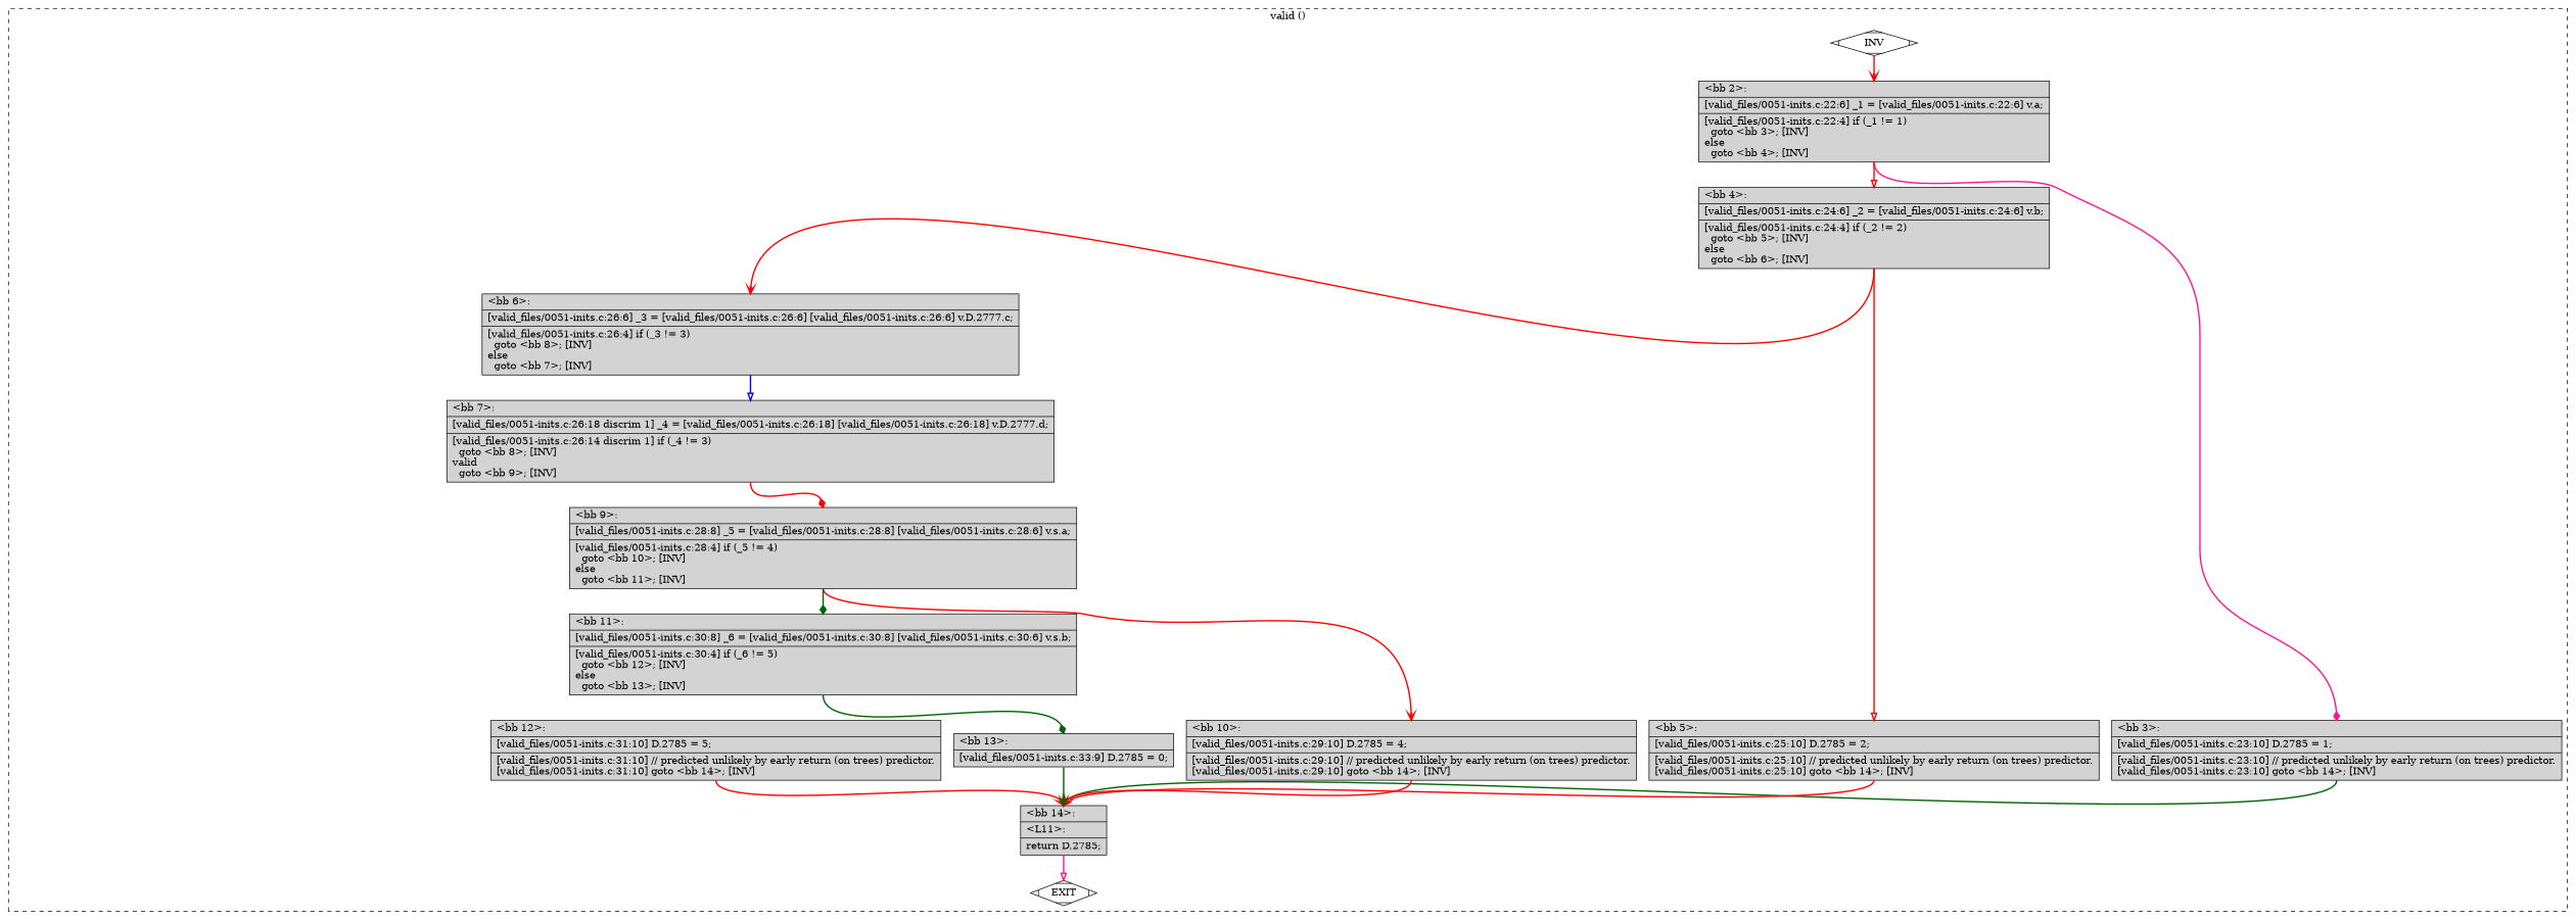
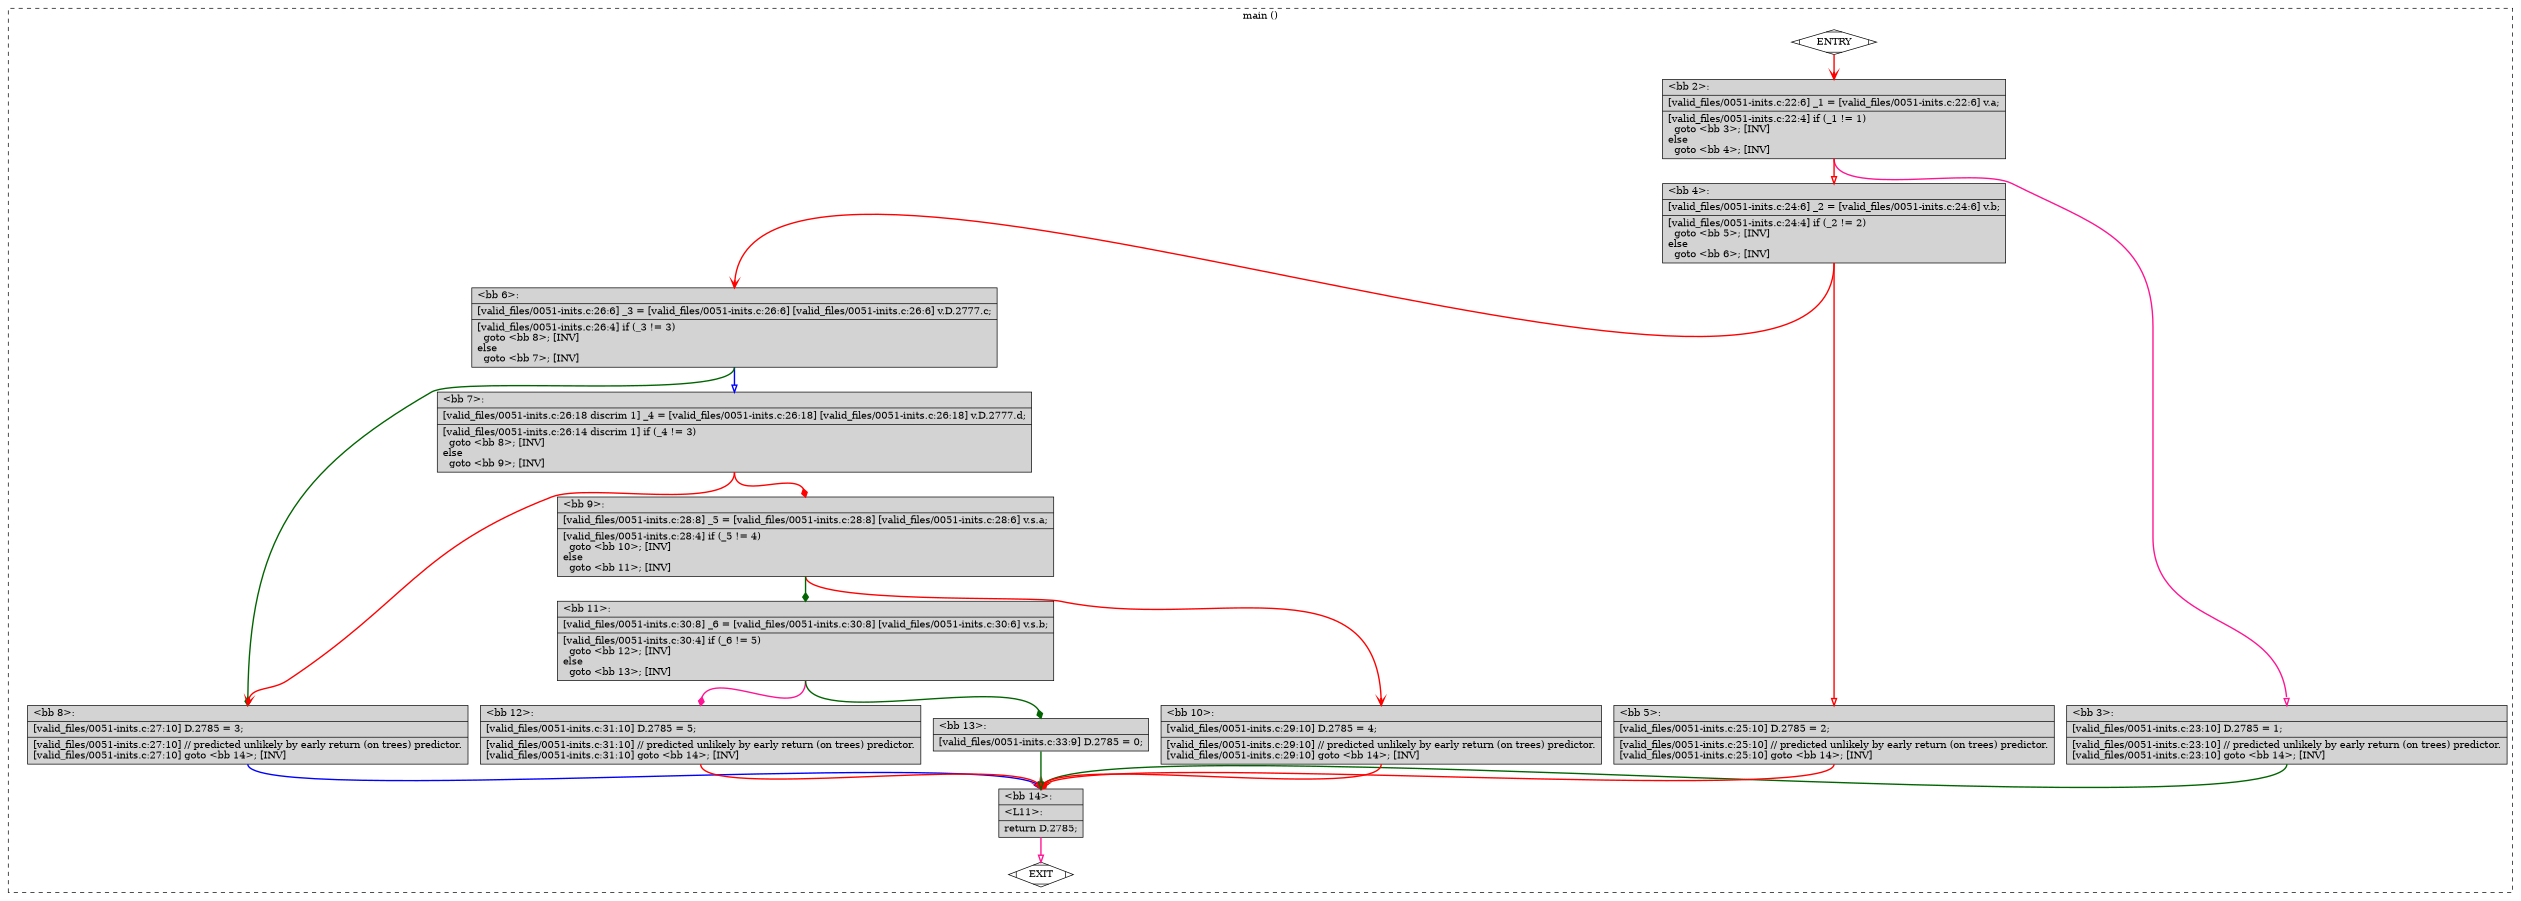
  digraph {
    node [fillcolor=lightgrey shape=record style=filled]
    edge [constraint=true headport=n style="solid,bold" tailport=s arrowhead=vee color=red weight=10]
-   n1 [fillcolor=white label=INV shape=Mdiamond]
+   n1 [fillcolor=white label=ENTRY shape=Mdiamond]
    n2 [fillcolor=white label=EXIT shape=Mdiamond]
    n3 [label="{\<bb\ 2\>:\l|[valid_files/0051-inits.c:22:6]\ _1\ =\ [valid_files/0051-inits.c:22:6]\ v.a;\l|[valid_files/0051-inits.c:22:4]\ if\ (_1\ !=\ 1)\l\ \ goto\ \<bb\ 3\>;\ [INV]\lelse\l\ \ goto\ \<bb\ 4\>;\ [INV]\l}"]
    n4 [label="{\<bb\ 3\>:\l|[valid_files/0051-inits.c:23:10]\ D.2785\ =\ 1;\l|[valid_files/0051-inits.c:23:10]\ //\ predicted\ unlikely\ by\ early\ return\ (on\ trees)\ predictor.\l[valid_files/0051-inits.c:23:10]\ goto\ \<bb\ 14\>;\ [INV]\l}"]
    n5 [label="{\<bb\ 4\>:\l|[valid_files/0051-inits.c:24:6]\ _2\ =\ [valid_files/0051-inits.c:24:6]\ v.b;\l|[valid_files/0051-inits.c:24:4]\ if\ (_2\ !=\ 2)\l\ \ goto\ \<bb\ 5\>;\ [INV]\lelse\l\ \ goto\ \<bb\ 6\>;\ [INV]\l}"]
    n6 [label="{\<bb\ 14\>:\l|\<L11\>:\l|return\ D.2785;\l}"]
    n7 [label="{\<bb\ 5\>:\l|[valid_files/0051-inits.c:25:10]\ D.2785\ =\ 2;\l|[valid_files/0051-inits.c:25:10]\ //\ predicted\ unlikely\ by\ early\ return\ (on\ trees)\ predictor.\l[valid_files/0051-inits.c:25:10]\ goto\ \<bb\ 14\>;\ [INV]\l}"]
    n8 [label="{\<bb\ 6\>:\l|[valid_files/0051-inits.c:26:6]\ _3\ =\ [valid_files/0051-inits.c:26:6]\ [valid_files/0051-inits.c:26:6]\ v.D.2777.c;\l|[valid_files/0051-inits.c:26:4]\ if\ (_3\ !=\ 3)\l\ \ goto\ \<bb\ 8\>;\ [INV]\lelse\l\ \ goto\ \<bb\ 7\>;\ [INV]\l}"]
-   n9 [label="{\<bb\ 7\>:\l|[valid_files/0051-inits.c:26:18\ discrim\ 1]\ _4\ =\ [valid_files/0051-inits.c:26:18]\ [valid_files/0051-inits.c:26:18]\ v.D.2777.d;\l|[valid_files/0051-inits.c:26:14\ discrim\ 1]\ if\ (_4\ !=\ 3)\l\ \ goto\ \<bb\ 8\>;\ [INV]\lvalid\l\ \ goto\ \<bb\ 9\>;\ [INV]\l}"]
+   n9 [label="{\<bb\ 7\>:\l|[valid_files/0051-inits.c:26:18\ discrim\ 1]\ _4\ =\ [valid_files/0051-inits.c:26:18]\ [valid_files/0051-inits.c:26:18]\ v.D.2777.d;\l|[valid_files/0051-inits.c:26:14\ discrim\ 1]\ if\ (_4\ !=\ 3)\l\ \ goto\ \<bb\ 8\>;\ [INV]\lelse\l\ \ goto\ \<bb\ 9\>;\ [INV]\l}"]
+   n10 [label="{\<bb\ 8\>:\l|[valid_files/0051-inits.c:27:10]\ D.2785\ =\ 3;\l|[valid_files/0051-inits.c:27:10]\ //\ predicted\ unlikely\ by\ early\ return\ (on\ trees)\ predictor.\l[valid_files/0051-inits.c:27:10]\ goto\ \<bb\ 14\>;\ [INV]\l}"]
    n11 [label="{\<bb\ 9\>:\l|[valid_files/0051-inits.c:28:8]\ _5\ =\ [valid_files/0051-inits.c:28:8]\ [valid_files/0051-inits.c:28:6]\ v.s.a;\l|[valid_files/0051-inits.c:28:4]\ if\ (_5\ !=\ 4)\l\ \ goto\ \<bb\ 10\>;\ [INV]\lelse\l\ \ goto\ \<bb\ 11\>;\ [INV]\l}"]
    n12 [label="{\<bb\ 10\>:\l|[valid_files/0051-inits.c:29:10]\ D.2785\ =\ 4;\l|[valid_files/0051-inits.c:29:10]\ //\ predicted\ unlikely\ by\ early\ return\ (on\ trees)\ predictor.\l[valid_files/0051-inits.c:29:10]\ goto\ \<bb\ 14\>;\ [INV]\l}"]
    n13 [label="{\<bb\ 11\>:\l|[valid_files/0051-inits.c:30:8]\ _6\ =\ [valid_files/0051-inits.c:30:8]\ [valid_files/0051-inits.c:30:6]\ v.s.b;\l|[valid_files/0051-inits.c:30:4]\ if\ (_6\ !=\ 5)\l\ \ goto\ \<bb\ 12\>;\ [INV]\lelse\l\ \ goto\ \<bb\ 13\>;\ [INV]\l}"]
    n14 [label="{\<bb\ 12\>:\l|[valid_files/0051-inits.c:31:10]\ D.2785\ =\ 5;\l|[valid_files/0051-inits.c:31:10]\ //\ predicted\ unlikely\ by\ early\ return\ (on\ trees)\ predictor.\l[valid_files/0051-inits.c:31:10]\ goto\ \<bb\ 14\>;\ [INV]\l}"]
    n15 [label="{\<bb\ 13\>:\l|[valid_files/0051-inits.c:33:9]\ D.2785\ =\ 0;\l}"]
    subgraph cluster_1 {
      color=black
-     label="valid ()"
+     label="main ()"
      style=dashed
      n1
      n2
      n3
      n4
      n5
      n6
      n7
      n8
      n9
+     n10
      n11
      n12
      n13
      n14
      n15
    }
    n1 -> n2 [style=invis arrowhead="" color="" weight=""]
    n1 -> n3 [weight=100]
-   n3 -> n4 [arrowhead=diamond color=deeppink]
+   n3 -> n4 [arrowhead=onormal color=deeppink]
    n3 -> n5 [arrowhead=onormal]
    n4 -> n6 [color=darkgreen weight=100]
    n5 -> n7 [arrowhead=onormal]
    n5 -> n8
    n6 -> n2 [arrowhead=onormal color=deeppink]
-   n7 -> n6 [arrowhead=onormal weight=100]
+   n7 -> n6 [arrowhead=diamond weight=100]
    n8 -> n9 [arrowhead=onormal color=blue]
+   n8 -> n10 [arrowhead=diamond color=darkgreen]
+   n9 -> n10
    n9 -> n11 [arrowhead=diamond]
+   n10 -> n6 [arrowhead=onormal color=blue weight=100]
    n11 -> n12
    n11 -> n13 [arrowhead=diamond color=darkgreen]
    n12 -> n6 [weight=100]
+   n13 -> n14 [arrowhead=diamond color=deeppink]
    n13 -> n15 [arrowhead=diamond color=darkgreen]
    n14 -> n6 [weight=100]
-   n15 -> n6 [color=darkgreen weight=100]
+   n15 -> n6 [arrowhead=onormal color=darkgreen weight=100]
  }
